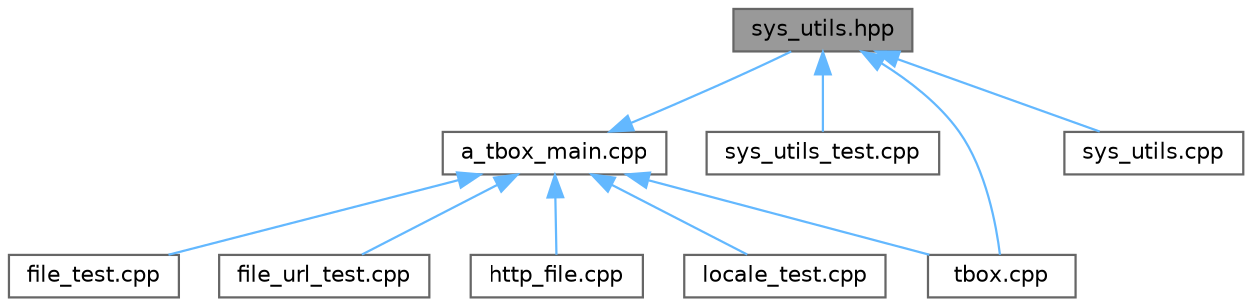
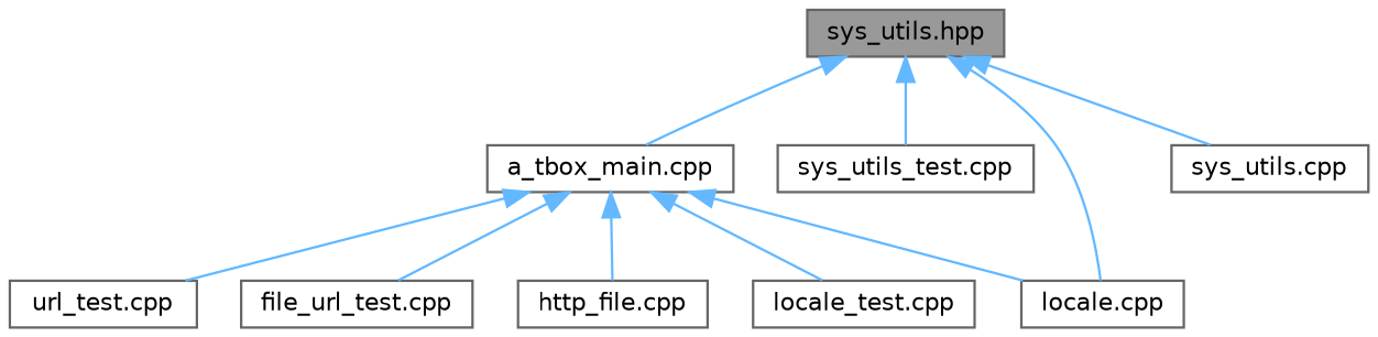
  digraph {
    node [color=grey40 fillcolor=white fontname=Helvetica fontsize=10 shape=box style=filled]
    edge [color=steelblue1 dir=back fontname=Helvetica fontsize=10 labelfontname=Helvetica labelfontsize=10 style=solid]
    n1 [color=gray40 fillcolor=grey60 fontcolor=black height=0.2 label="sys_utils.hpp" width=0.4]
    n2 [height=0.2 label="a_tbox_main.cpp" width=0.4]
    n3 [height=0.2 label="sys_utils_test.cpp" width=0.4]
-   n4 [height=0.2 label="tbox.cpp" width=0.4]
+   n4 [height=0.2 label="locale.cpp" width=0.4]
    n5 [height=0.2 label="sys_utils.cpp" width=0.4]
-   n6 [height=0.2 label="file_test.cpp" width=0.4]
+   n6 [height=0.2 label="url_test.cpp" width=0.4]
    n7 [height=0.2 label="file_url_test.cpp" width=0.4]
    n8 [height=0.2 label="http_file.cpp" width=0.4]
    n9 [height=0.2 label="locale_test.cpp" width=0.4]
-   n2 -> n1
+   n1 -> n2
    n1 -> n3
    n1 -> n4
    n1 -> n5
    n2 -> n4
    n2 -> n6
    n2 -> n7
    n2 -> n8
    n2 -> n9
  }
